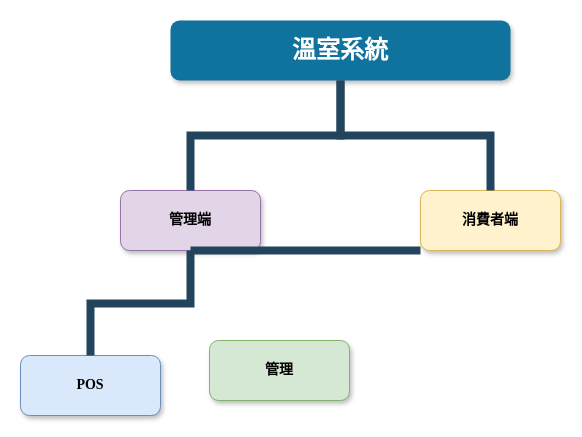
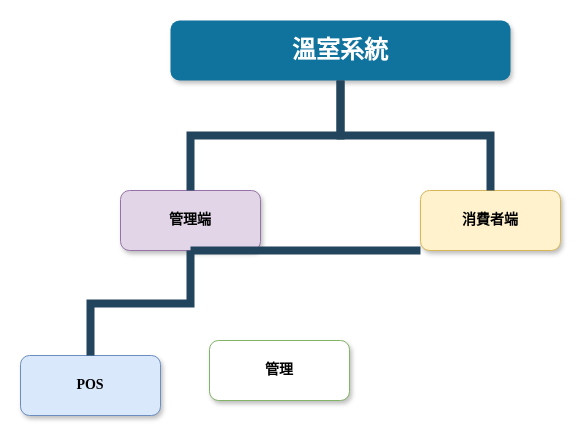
  <mxCell id="0" />
  <mxCell id="1" parent="0" />
  <mxCell id="2" value="溫室系統" style="whiteSpace=wrap;rounded=1;shadow=1;fillColor=#10739E;strokeColor=none;fontColor=#FFFFFF;fontStyle=1;fontSize=24;fontFamily=Noto Sans TC;" parent="1" vertex="1"><mxGeometry x="170" y="20" width="340" height="60" as="geometry" /></mxCell>
  <mxCell id="3" value="管理端" style="whiteSpace=wrap;rounded=1;fillColor=#e1d5e7;strokeColor=#9673a6;shadow=1;fontStyle=1;fontSize=14;fontFamily=Noto Sans TC;" parent="1" vertex="1"><mxGeometry x="120" y="190" width="140" height="60" as="geometry" /></mxCell>
- <mxCell id="4" value="管理" style="whiteSpace=wrap;rounded=1;fillColor=#d5e8d4;strokeColor=#82b366;shadow=1;fontStyle=1;fontSize=14;fontFamily=Noto Sans TC;" parent="1" vertex="1"><mxGeometry x="209" y="340" width="140" height="60" as="geometry" /></mxCell>
+ <mxCell id="4" value="管理" style="whiteSpace=wrap;rounded=1;fillColor=#ffffff;strokeColor=#82b366;shadow=1;fontStyle=1;fontSize=14;fontFamily=Noto Sans TC;" parent="1" vertex="1"><mxGeometry x="209" y="340" width="140" height="60" as="geometry" /></mxCell>
  <mxCell id="5" value="消費者端" style="whiteSpace=wrap;rounded=1;fillColor=#fff2cc;strokeColor=#d6b656;shadow=1;fontStyle=1;fontSize=14;fontFamily=Noto Sans TC;" parent="1" vertex="1"><mxGeometry x="420" y="190" width="140" height="60" as="geometry" /></mxCell>
  <mxCell id="6" value="" style="edgeStyle=elbowEdgeStyle;elbow=vertical;rounded=0;fontColor=#000000;endArrow=none;endFill=0;strokeWidth=8;strokeColor=#23445D;fontFamily=Noto Sans TC;" parent="1" target="3" edge="1"><mxGeometry width="100" height="100" relative="1" as="geometry"><mxPoint x="340" y="80" as="sourcePoint" /><mxPoint x="370" y="60" as="targetPoint" /></mxGeometry></mxCell>
  <mxCell id="7" value="" style="edgeStyle=elbowEdgeStyle;elbow=vertical;rounded=0;fontColor=#000000;endArrow=none;endFill=0;strokeWidth=8;strokeColor=#23445D;exitX=0.5;exitY=1;exitDx=0;exitDy=0;fontFamily=Noto Sans TC;" parent="1" source="3" target="5" edge="1"><mxGeometry width="100" height="100" relative="1" as="geometry"><mxPoint x="980" y="130" as="sourcePoint" /><mxPoint x="460" y="70" as="targetPoint" /></mxGeometry></mxCell>
  <mxCell id="8" value="" style="edgeStyle=elbowEdgeStyle;elbow=vertical;rounded=0;fontColor=#000000;endArrow=none;endFill=0;strokeWidth=8;strokeColor=#23445D;entryX=0.5;entryY=0;entryDx=0;entryDy=0;fontFamily=Noto Sans TC;" parent="1" target="5" edge="1"><mxGeometry width="100" height="100" relative="1" as="geometry"><mxPoint x="340" y="80" as="sourcePoint" /><mxPoint x="330" y="190" as="targetPoint" /></mxGeometry></mxCell>
  <mxCell id="9" value="POS" style="whiteSpace=wrap;rounded=1;fillColor=#dae8fc;strokeColor=#6c8ebf;shadow=1;fontStyle=1;fontSize=14;fontFamily=Noto Sans TC;" parent="1" vertex="1"><mxGeometry x="20" y="355" width="140" height="60" as="geometry" /></mxCell>
  <mxCell id="10" value="" style="edgeStyle=elbowEdgeStyle;elbow=vertical;rounded=0;fontColor=#000000;endArrow=none;endFill=0;strokeWidth=8;strokeColor=#23445D;exitX=0.5;exitY=1;exitDx=0;exitDy=0;fontFamily=Noto Sans TC;" parent="1" target="9" edge="1"><mxGeometry width="100" height="100" relative="1" as="geometry"><mxPoint x="190" y="250" as="sourcePoint" /><mxPoint x="320" y="360" as="targetPoint" /></mxGeometry></mxCell>
